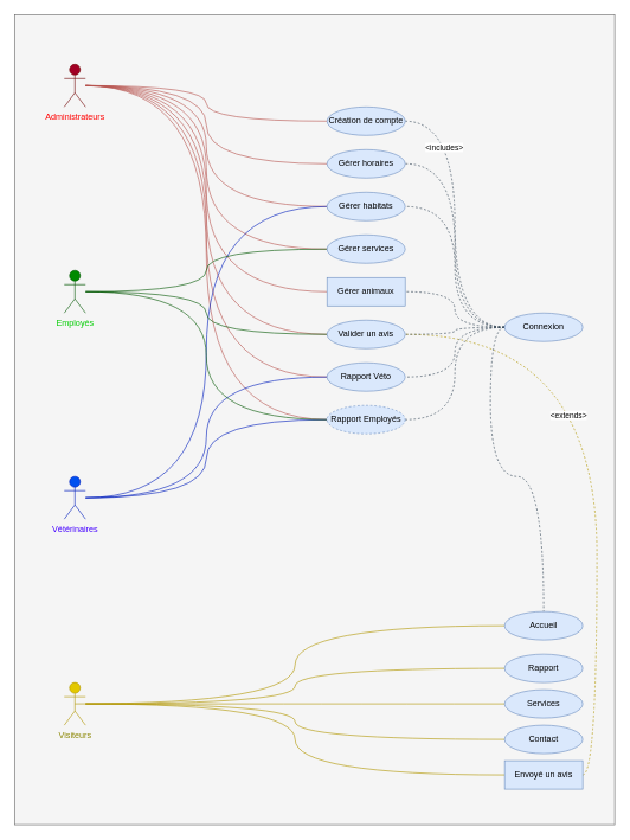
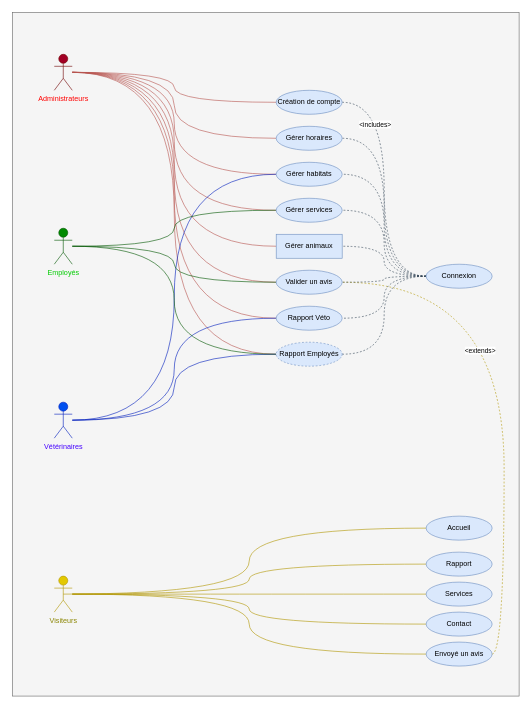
  <mxCell id="0" />
  <mxCell id="1" parent="0" />
  <mxCell id="2" value="" style="whiteSpace=wrap;html=1;fillColor=#f5f5f5;strokeColor=#666666;fontColor=#333333;" parent="1" vertex="1"><mxGeometry x="20" width="845" height="1140" as="geometry" y="20" /></mxCell>
  <mxCell id="3" style="edgeStyle=orthogonalEdgeStyle;rounded=0;orthogonalLoop=1;jettySize=auto;html=1;entryX=0;entryY=0.5;entryDx=0;entryDy=0;fillColor=#f8cecc;strokeColor=#b85450;curved=1;endArrow=none;endFill=0;" parent="1" source="11" target="43" edge="1"><mxGeometry relative="1" as="geometry" /></mxCell>
  <mxCell id="4" style="edgeStyle=orthogonalEdgeStyle;rounded=0;orthogonalLoop=1;jettySize=auto;html=1;entryX=0;entryY=0.5;entryDx=0;entryDy=0;fillColor=#f8cecc;strokeColor=#b85450;curved=1;endArrow=none;endFill=0;" parent="1" source="11" target="44" edge="1"><mxGeometry relative="1" as="geometry" /></mxCell>
  <mxCell id="5" style="edgeStyle=orthogonalEdgeStyle;rounded=0;orthogonalLoop=1;jettySize=auto;html=1;entryX=0;entryY=0.5;entryDx=0;entryDy=0;fillColor=#f8cecc;strokeColor=#b85450;curved=1;endArrow=none;endFill=0;" parent="1" source="11" target="45" edge="1"><mxGeometry relative="1" as="geometry" /></mxCell>
  <mxCell id="6" style="edgeStyle=orthogonalEdgeStyle;rounded=0;orthogonalLoop=1;jettySize=auto;html=1;entryX=0;entryY=0.5;entryDx=0;entryDy=0;fillColor=#f8cecc;strokeColor=#b85450;curved=1;endArrow=none;endFill=0;" parent="1" source="11" target="46" edge="1"><mxGeometry relative="1" as="geometry" /></mxCell>
  <mxCell id="7" style="edgeStyle=orthogonalEdgeStyle;rounded=0;orthogonalLoop=1;jettySize=auto;html=1;entryX=0;entryY=0.5;entryDx=0;entryDy=0;fillColor=#f8cecc;strokeColor=#b85450;curved=1;endArrow=none;endFill=0;" parent="1" source="11" target="47" edge="1"><mxGeometry relative="1" as="geometry" /></mxCell>
  <mxCell id="8" style="edgeStyle=orthogonalEdgeStyle;rounded=0;orthogonalLoop=1;jettySize=auto;html=1;entryX=0;entryY=0.5;entryDx=0;entryDy=0;fillColor=#f8cecc;strokeColor=#b85450;curved=1;endArrow=none;endFill=0;" parent="1" source="11" target="48" edge="1"><mxGeometry relative="1" as="geometry" /></mxCell>
  <mxCell id="9" style="edgeStyle=orthogonalEdgeStyle;rounded=0;orthogonalLoop=1;jettySize=auto;html=1;entryX=0;entryY=0.5;entryDx=0;entryDy=0;fillColor=#f8cecc;strokeColor=#b85450;curved=1;endArrow=none;endFill=0;" parent="1" source="11" target="49" edge="1"><mxGeometry relative="1" as="geometry" /></mxCell>
  <mxCell id="10" style="edgeStyle=orthogonalEdgeStyle;rounded=0;orthogonalLoop=1;jettySize=auto;html=1;entryX=0;entryY=0.5;entryDx=0;entryDy=0;fillColor=#f8cecc;strokeColor=#b85450;curved=1;endArrow=none;endFill=0;" parent="1" source="11" target="50" edge="1"><mxGeometry relative="1" as="geometry" /></mxCell>
  <mxCell id="11" value="Administrateurs" style="shape=umlActor;verticalLabelPosition=bottom;verticalAlign=top;html=1;outlineConnect=0;fillColor=#a20025;strokeColor=#6F0000;fontColor=#FF0000;" parent="1" vertex="1"><mxGeometry x="90" y="90" width="30" height="60" as="geometry" /></mxCell>
  <mxCell id="12" style="edgeStyle=orthogonalEdgeStyle;rounded=0;orthogonalLoop=1;jettySize=auto;html=1;exitX=0.5;exitY=0.5;exitDx=0;exitDy=0;exitPerimeter=0;entryX=0;entryY=0.5;entryDx=0;entryDy=0;endArrow=none;endFill=0;curved=1;fillColor=#e3c800;strokeColor=#B09500;" parent="1" source="17" target="32" edge="1"><mxGeometry relative="1" as="geometry" /></mxCell>
  <mxCell id="13" style="edgeStyle=orthogonalEdgeStyle;rounded=0;orthogonalLoop=1;jettySize=auto;html=1;endArrow=none;endFill=0;curved=1;fillColor=#e3c800;strokeColor=#B09500;" parent="1" source="17" target="30" edge="1"><mxGeometry relative="1" as="geometry" /></mxCell>
  <mxCell id="14" style="edgeStyle=orthogonalEdgeStyle;rounded=0;orthogonalLoop=1;jettySize=auto;html=1;entryX=0;entryY=0.5;entryDx=0;entryDy=0;endArrow=none;endFill=0;curved=1;fillColor=#e3c800;strokeColor=#B09500;" parent="1" source="17" target="29" edge="1"><mxGeometry relative="1" as="geometry" /></mxCell>
  <mxCell id="15" style="edgeStyle=orthogonalEdgeStyle;rounded=0;orthogonalLoop=1;jettySize=auto;html=1;entryX=0;entryY=0.5;entryDx=0;entryDy=0;endArrow=none;endFill=0;fillColor=#e3c800;strokeColor=#B09500;curved=1;" parent="1" source="17" target="31" edge="1"><mxGeometry relative="1" as="geometry" /></mxCell>
  <mxCell id="16" style="edgeStyle=orthogonalEdgeStyle;rounded=0;orthogonalLoop=1;jettySize=auto;html=1;entryX=0;entryY=0.5;entryDx=0;entryDy=0;endArrow=none;endFill=0;fillColor=#e3c800;strokeColor=#B09500;curved=1;" parent="1" source="17" target="28" edge="1"><mxGeometry relative="1" as="geometry" /></mxCell>
  <mxCell id="17" value="Visiteurs" style="shape=umlActor;verticalLabelPosition=bottom;verticalAlign=top;html=1;outlineConnect=0;fillColor=#e3c800;fontColor=#8a8500;strokeColor=#B09500;" parent="1" vertex="1"><mxGeometry x="90" y="960" width="30" height="60" as="geometry" /></mxCell>
  <mxCell id="18" style="edgeStyle=orthogonalEdgeStyle;rounded=0;orthogonalLoop=1;jettySize=auto;html=1;entryX=0;entryY=0.5;entryDx=0;entryDy=0;curved=1;endArrow=none;endFill=0;fillColor=#0050ef;strokeColor=#001DBC;" parent="1" source="21" target="45" edge="1"><mxGeometry relative="1" as="geometry"><mxPoint x="460" y="710" as="targetPoint" /></mxGeometry></mxCell>
  <mxCell id="19" style="edgeStyle=orthogonalEdgeStyle;rounded=0;orthogonalLoop=1;jettySize=auto;html=1;entryX=0;entryY=0.5;entryDx=0;entryDy=0;curved=1;endArrow=none;endFill=0;fillColor=#0050ef;strokeColor=#001DBC;" parent="1" source="21" target="49" edge="1"><mxGeometry relative="1" as="geometry" /></mxCell>
  <mxCell id="20" style="edgeStyle=orthogonalEdgeStyle;rounded=0;orthogonalLoop=1;jettySize=auto;html=1;entryX=0;entryY=0.5;entryDx=0;entryDy=0;curved=1;endArrow=none;endFill=0;fillColor=#0050ef;strokeColor=#001DBC;" parent="1" source="21" target="50" edge="1"><mxGeometry relative="1" as="geometry" /></mxCell>
  <mxCell id="21" value="Vétérinaires" style="shape=umlActor;verticalLabelPosition=bottom;verticalAlign=top;html=1;outlineConnect=0;fillColor=#0050ef;fontColor=#4400ff;strokeColor=#001DBC;labelBackgroundColor=none;" parent="1" vertex="1"><mxGeometry x="90" y="670" width="30" height="60" as="geometry" /></mxCell>
  <mxCell id="22" style="edgeStyle=orthogonalEdgeStyle;rounded=0;orthogonalLoop=1;jettySize=auto;html=1;entryX=0;entryY=0.5;entryDx=0;entryDy=0;fillColor=#008a00;strokeColor=#005700;curved=1;endArrow=none;endFill=0;" parent="1" source="25" target="48" edge="1"><mxGeometry relative="1" as="geometry" /></mxCell>
  <mxCell id="23" style="edgeStyle=orthogonalEdgeStyle;rounded=0;orthogonalLoop=1;jettySize=auto;html=1;entryX=0;entryY=0.5;entryDx=0;entryDy=0;curved=1;fillColor=#008a00;strokeColor=#005700;endArrow=none;endFill=0;" parent="1" source="25" target="46" edge="1"><mxGeometry relative="1" as="geometry" /></mxCell>
  <mxCell id="24" style="edgeStyle=orthogonalEdgeStyle;rounded=0;orthogonalLoop=1;jettySize=auto;html=1;entryX=0;entryY=0.5;entryDx=0;entryDy=0;fillColor=#008a00;strokeColor=#005700;curved=1;endArrow=none;endFill=0;" parent="1" source="25" target="50" edge="1"><mxGeometry relative="1" as="geometry" /></mxCell>
  <mxCell id="25" value="Employés" style="shape=umlActor;verticalLabelPosition=bottom;verticalAlign=top;html=1;outlineConnect=0;fillColor=#008a00;strokeColor=#005700;fontColor=#00CC00;" parent="1" vertex="1"><mxGeometry x="90" y="380" width="30" height="60" as="geometry" /></mxCell>
  <mxCell id="26" style="edgeStyle=orthogonalEdgeStyle;rounded=0;orthogonalLoop=1;jettySize=auto;html=1;exitX=1;exitY=0.5;exitDx=0;exitDy=0;entryX=1;entryY=0.5;entryDx=0;entryDy=0;endArrow=none;endFill=0;curved=1;dashed=1;fillColor=#e3c800;strokeColor=#B09500;" parent="1" source="28" target="48" edge="1"><mxGeometry relative="1" as="geometry" /></mxCell>
  <mxCell id="27" value="&amp;lt;extends&amp;gt;" style="edgeLabel;html=1;align=center;verticalAlign=middle;resizable=0;points=[];" parent="26" vertex="1" connectable="0"><mxGeometry x="0.158" y="41" relative="1" as="geometry"><mxPoint as="offset" /></mxGeometry></mxCell>
- <mxCell id="28" value="Envoyé un avis" style="whiteSpace=wrap;html=1;fillColor=#dae8fc;strokeColor=#6c8ebf;rounded=0;" parent="1" vertex="1"><mxGeometry x="710" y="1070" width="110" height="40" as="geometry" /></mxCell>
+ <mxCell id="28" value="Envoyé un avis" style="ellipse;whiteSpace=wrap;html=1;fillColor=#dae8fc;strokeColor=#6c8ebf;" parent="1" vertex="1"><mxGeometry x="710" y="1070" width="110" height="40" as="geometry" /></mxCell>
  <mxCell id="29" value="Services" style="ellipse;whiteSpace=wrap;html=1;fillColor=#dae8fc;strokeColor=#6c8ebf;" parent="1" vertex="1"><mxGeometry x="710" y="970" width="110" height="40" as="geometry" /></mxCell>
  <mxCell id="30" value="Rapport" style="ellipse;whiteSpace=wrap;html=1;fillColor=#dae8fc;strokeColor=#6c8ebf;" parent="1" vertex="1"><mxGeometry x="710" y="920" width="110" height="40" as="geometry" /></mxCell>
  <mxCell id="31" value="Contact" style="ellipse;whiteSpace=wrap;html=1;fillColor=#dae8fc;strokeColor=#6c8ebf;" parent="1" vertex="1"><mxGeometry x="710" y="1020" width="110" height="40" as="geometry" /></mxCell>
  <mxCell id="32" value="Accueil" style="ellipse;whiteSpace=wrap;html=1;fillColor=#dae8fc;strokeColor=#6c8ebf;" parent="1" vertex="1"><mxGeometry x="710" y="860" width="110" height="40" as="geometry" /></mxCell>
  <mxCell id="33" style="edgeStyle=orthogonalEdgeStyle;rounded=0;orthogonalLoop=1;jettySize=auto;html=1;exitX=0;exitY=0.5;exitDx=0;exitDy=0;entryX=1;entryY=0.5;entryDx=0;entryDy=0;fontColor=#575757;fillColor=#647687;strokeColor=#314354;curved=1;endArrow=none;endFill=0;dashed=1;" parent="1" source="42" target="43" edge="1"><mxGeometry relative="1" as="geometry" /></mxCell>
  <mxCell id="34" value="&amp;lt;includes&amp;gt;" style="edgeLabel;html=1;align=center;verticalAlign=middle;resizable=0;points=[];" parent="33" vertex="1" connectable="0"><mxGeometry x="0.509" y="16" relative="1" as="geometry"><mxPoint as="offset" /></mxGeometry></mxCell>
  <mxCell id="35" style="edgeStyle=orthogonalEdgeStyle;rounded=0;orthogonalLoop=1;jettySize=auto;html=1;entryX=1;entryY=0.5;entryDx=0;entryDy=0;curved=1;dashed=1;endArrow=none;endFill=0;fillColor=#647687;strokeColor=#314354;" parent="1" source="42" target="44" edge="1"><mxGeometry relative="1" as="geometry" /></mxCell>
  <mxCell id="36" style="edgeStyle=orthogonalEdgeStyle;rounded=0;orthogonalLoop=1;jettySize=auto;html=1;exitX=0;exitY=0.5;exitDx=0;exitDy=0;entryX=1;entryY=0.5;entryDx=0;entryDy=0;curved=1;fillColor=#647687;strokeColor=#314354;endArrow=none;endFill=0;dashed=1;" parent="1" source="42" target="45" edge="1"><mxGeometry relative="1" as="geometry" /></mxCell>
- <mxCell id="37" style="edgeStyle=orthogonalEdgeStyle;rounded=0;orthogonalLoop=1;jettySize=auto;html=1;exitX=0;exitY=0.5;exitDx=0;exitDy=0;curved=1;dashed=1;endArrow=none;endFill=0;fillColor=#647687;strokeColor=#314354;" parent="1" source="42" target="32" edge="1"><mxGeometry relative="1" as="geometry" /></mxCell>
+ <mxCell id="37" style="edgeStyle=orthogonalEdgeStyle;rounded=0;orthogonalLoop=1;jettySize=auto;html=1;exitX=0;exitY=0.5;exitDx=0;exitDy=0;entryX=1;entryY=0.5;entryDx=0;entryDy=0;curved=1;dashed=1;endArrow=none;endFill=0;fillColor=#647687;strokeColor=#314354;" parent="1" source="42" target="46" edge="1"><mxGeometry relative="1" as="geometry" /></mxCell>
  <mxCell id="38" style="edgeStyle=orthogonalEdgeStyle;rounded=0;orthogonalLoop=1;jettySize=auto;html=1;exitX=0;exitY=0.5;exitDx=0;exitDy=0;entryX=1;entryY=0.5;entryDx=0;entryDy=0;curved=1;dashed=1;endArrow=none;endFill=0;fillColor=#647687;strokeColor=#314354;" parent="1" source="42" target="47" edge="1"><mxGeometry relative="1" as="geometry" /></mxCell>
  <mxCell id="39" style="edgeStyle=orthogonalEdgeStyle;rounded=0;orthogonalLoop=1;jettySize=auto;html=1;exitX=0;exitY=0.5;exitDx=0;exitDy=0;entryX=1;entryY=0.5;entryDx=0;entryDy=0;dashed=1;curved=1;endArrow=none;endFill=0;fillColor=#647687;strokeColor=#314354;" parent="1" source="42" target="48" edge="1"><mxGeometry relative="1" as="geometry" /></mxCell>
  <mxCell id="40" style="edgeStyle=orthogonalEdgeStyle;rounded=0;orthogonalLoop=1;jettySize=auto;html=1;exitX=0;exitY=0.5;exitDx=0;exitDy=0;entryX=1;entryY=0.5;entryDx=0;entryDy=0;fillColor=#647687;strokeColor=#314354;curved=1;endArrow=none;endFill=0;dashed=1;" parent="1" source="42" target="49" edge="1"><mxGeometry relative="1" as="geometry" /></mxCell>
  <mxCell id="41" style="edgeStyle=orthogonalEdgeStyle;rounded=0;orthogonalLoop=1;jettySize=auto;html=1;exitX=0;exitY=0.5;exitDx=0;exitDy=0;entryX=1;entryY=0.5;entryDx=0;entryDy=0;fillColor=#647687;strokeColor=#314354;curved=1;endArrow=none;endFill=0;dashed=1;" parent="1" source="42" target="50" edge="1"><mxGeometry relative="1" as="geometry" /></mxCell>
  <mxCell id="42" value="Connexion" style="ellipse;whiteSpace=wrap;html=1;fillColor=#dae8fc;strokeColor=#6c8ebf;" parent="1" vertex="1"><mxGeometry x="710" y="440" width="110" height="40" as="geometry" /></mxCell>
  <mxCell id="43" value="Création de compte" style="ellipse;whiteSpace=wrap;html=1;fillColor=#dae8fc;strokeColor=#6c8ebf;" parent="1" vertex="1"><mxGeometry x="460" y="150" width="110" height="40" as="geometry" /></mxCell>
  <mxCell id="44" value="Gérer horaires" style="ellipse;whiteSpace=wrap;html=1;fillColor=#dae8fc;strokeColor=#6c8ebf;" parent="1" vertex="1"><mxGeometry x="460" y="210" width="110" height="40" as="geometry" /></mxCell>
  <mxCell id="45" value="Gérer habitats" style="ellipse;whiteSpace=wrap;html=1;fillColor=#dae8fc;strokeColor=#6c8ebf;" parent="1" vertex="1"><mxGeometry x="460" y="270" width="110" height="40" as="geometry" /></mxCell>
  <mxCell id="46" value="Gérer services" style="ellipse;whiteSpace=wrap;html=1;fillColor=#dae8fc;strokeColor=#6c8ebf;" parent="1" vertex="1"><mxGeometry x="460" y="330" width="110" height="40" as="geometry" /></mxCell>
  <mxCell id="47" value="Gérer animaux" style="whiteSpace=wrap;html=1;fillColor=#dae8fc;strokeColor=#6c8ebf;rounded=0;" parent="1" vertex="1"><mxGeometry x="460" y="390" width="110" height="40" as="geometry" /></mxCell>
  <mxCell id="48" value="Valider un avis" style="ellipse;whiteSpace=wrap;html=1;fillColor=#dae8fc;strokeColor=#6c8ebf;" parent="1" vertex="1"><mxGeometry x="460" y="450" width="110" height="40" as="geometry" /></mxCell>
  <mxCell id="49" value="Rapport Véto" style="ellipse;whiteSpace=wrap;html=1;fillColor=#dae8fc;strokeColor=#6c8ebf;" parent="1" vertex="1"><mxGeometry x="460" y="510" width="110" height="40" as="geometry" /></mxCell>
  <mxCell id="50" value="Rapport Employés" style="ellipse;whiteSpace=wrap;html=1;fillColor=#dae8fc;strokeColor=#6c8ebf;dashed=1;" parent="1" vertex="1"><mxGeometry x="460" y="570" width="110" height="40" as="geometry" /></mxCell>
  <mxCell id="51" style="edgeStyle=orthogonalEdgeStyle;rounded=0;orthogonalLoop=1;jettySize=auto;html=1;exitX=0.5;exitY=1;exitDx=0;exitDy=0;" parent="1" source="50" target="50" edge="1"><mxGeometry relative="1" as="geometry" /></mxCell>
